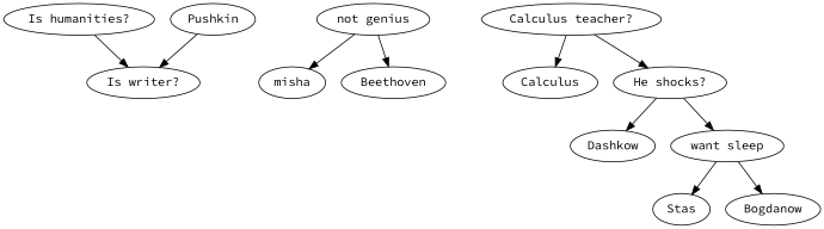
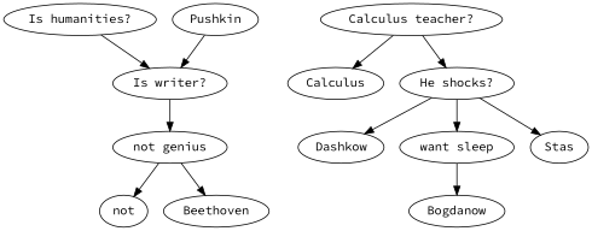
  digraph {
    fontname="Source Code Pro"
    node [fontname="Source Code Pro"]
    edge [fontname="Source Code Pro"]
    "Is humanities?"
    "Is writer?"
    "not genius"
    n4 [label=Calculus]
    "Calculus teacher?"
    "He shocks?"
    Pushkin
-   misha
+   misha [label=not]
    Beethoven
    Dashkow
    "want sleep"
    Stas
    Bogdanow
    "Is humanities?" -> "Is writer?"
+   "Is writer?" -> "not genius"
    "not genius" -> misha
    "not genius" -> Beethoven
    "Calculus teacher?" -> n4
    "Calculus teacher?" -> "He shocks?"
    "He shocks?" -> Dashkow
    "He shocks?" -> "want sleep"
    Pushkin -> "Is writer?"
-   "want sleep" -> Stas
+   "He shocks?" -> Stas
    "want sleep" -> Bogdanow
  }
